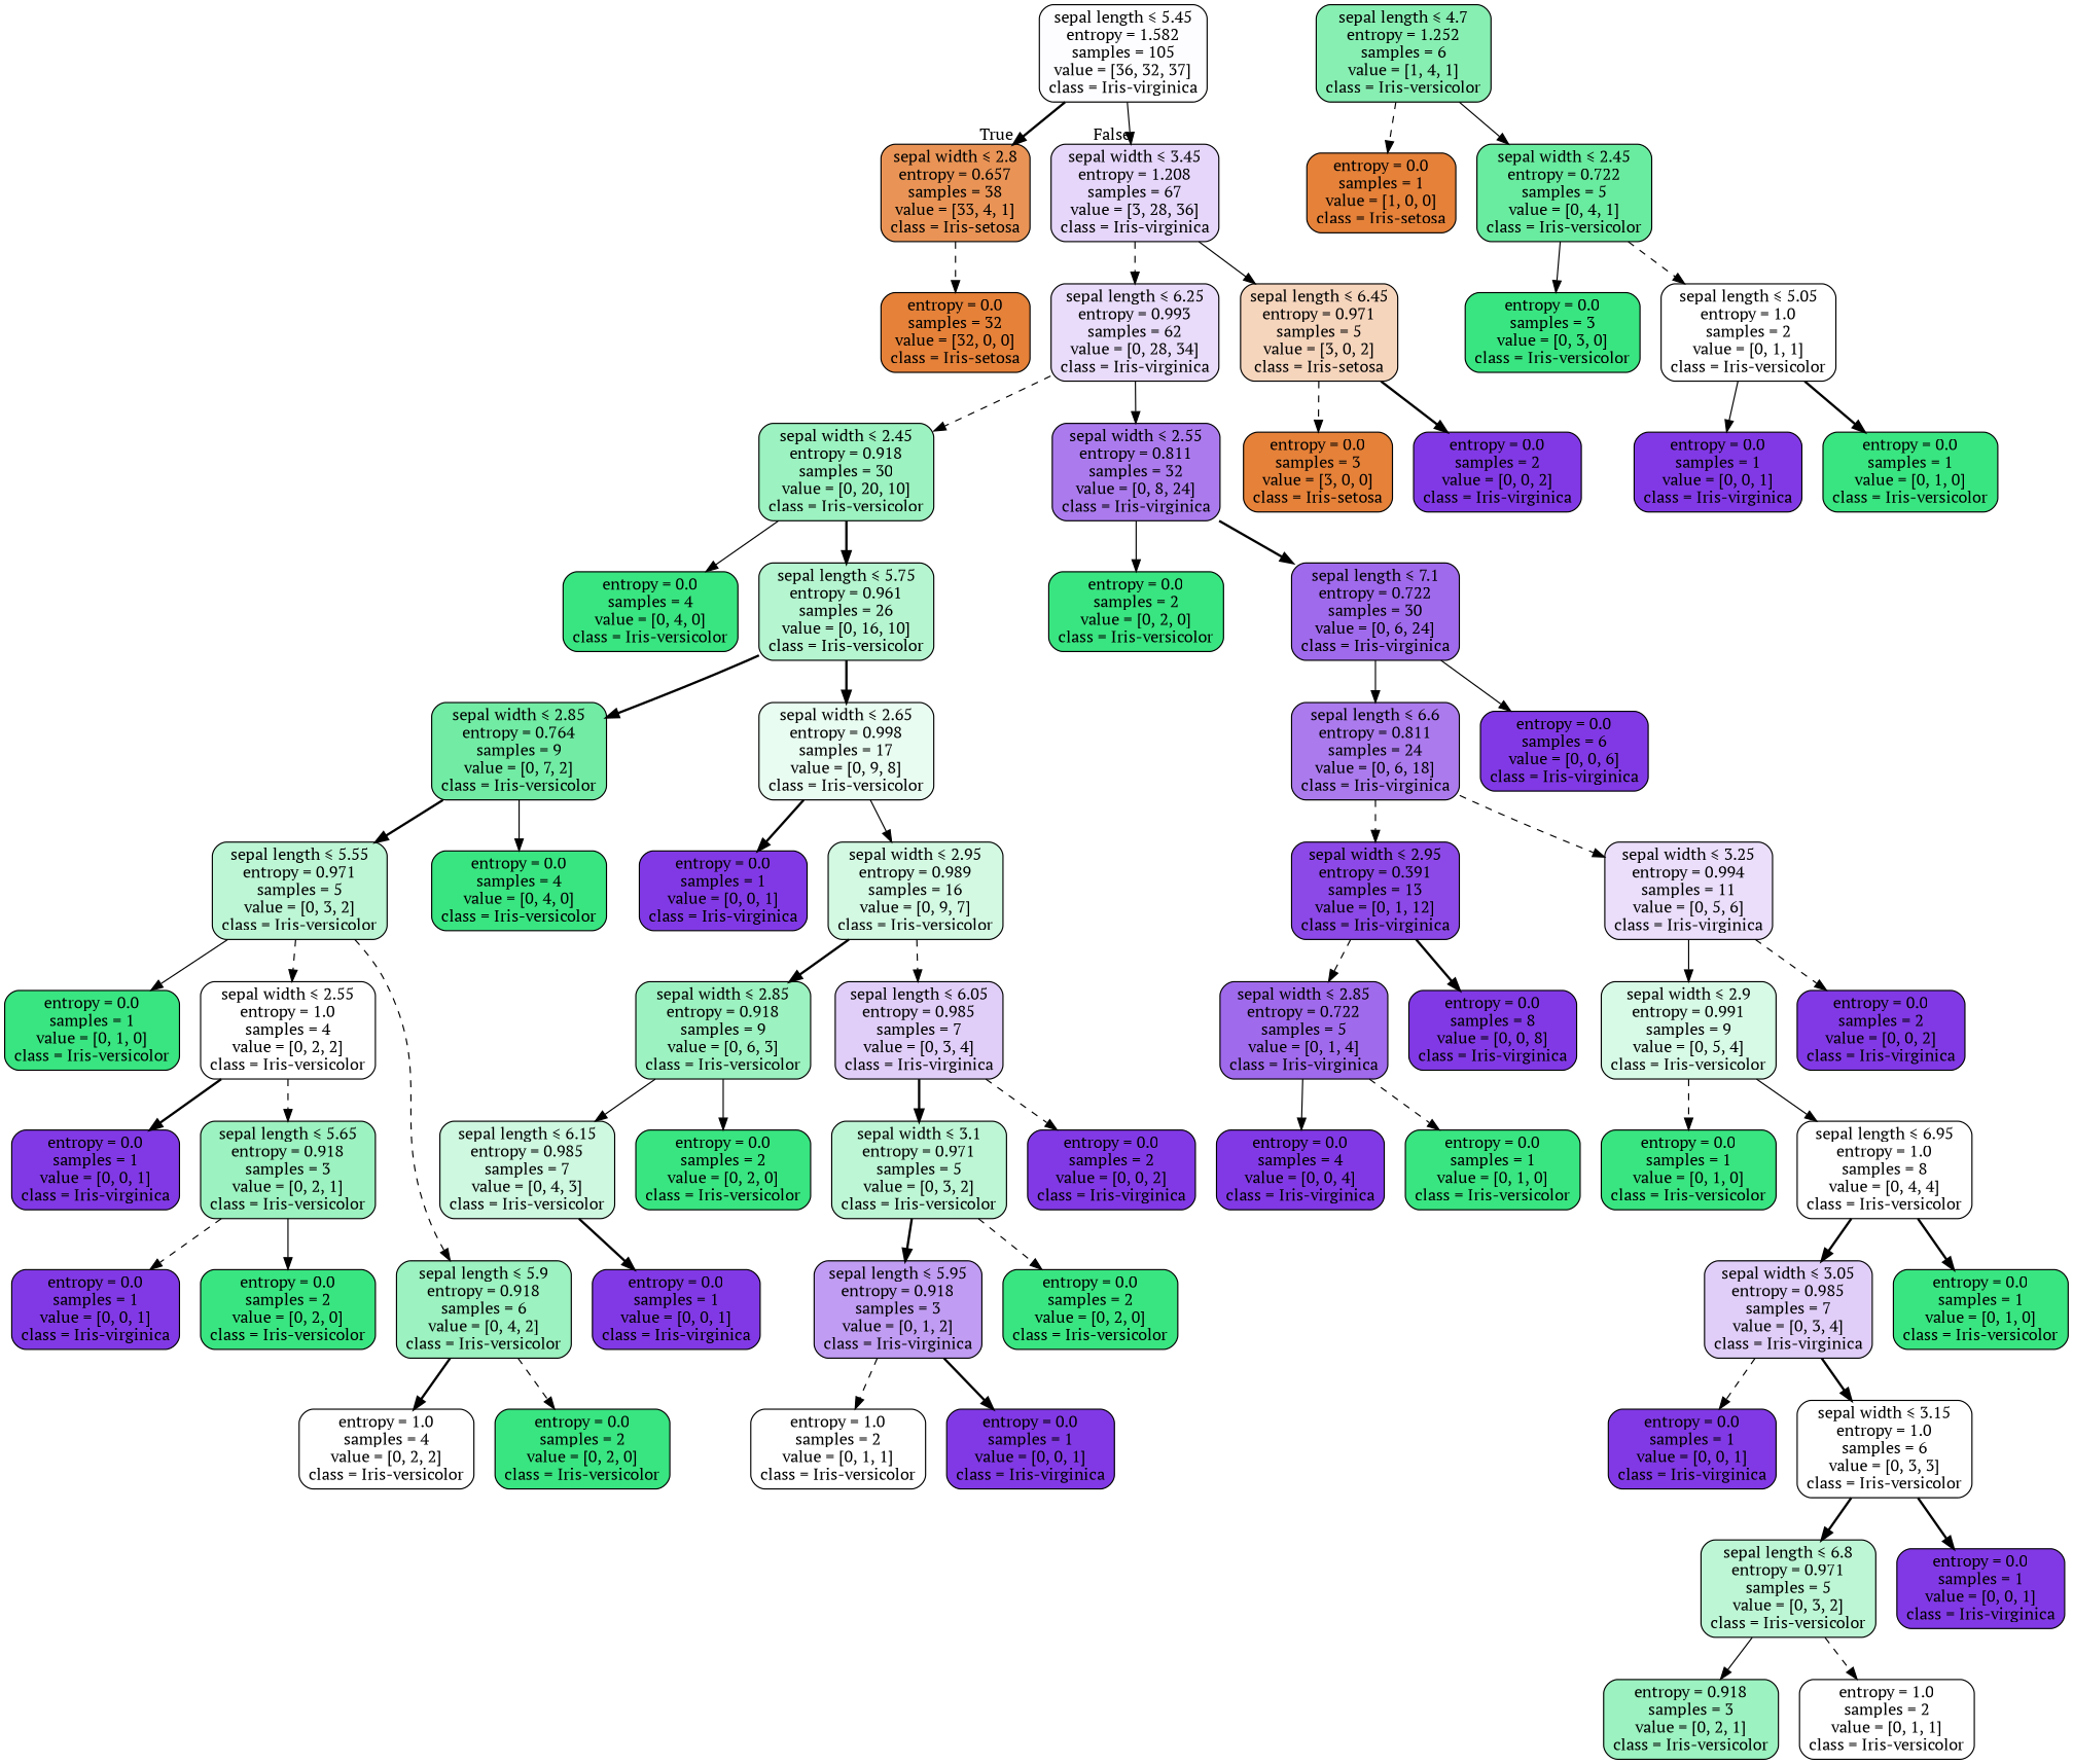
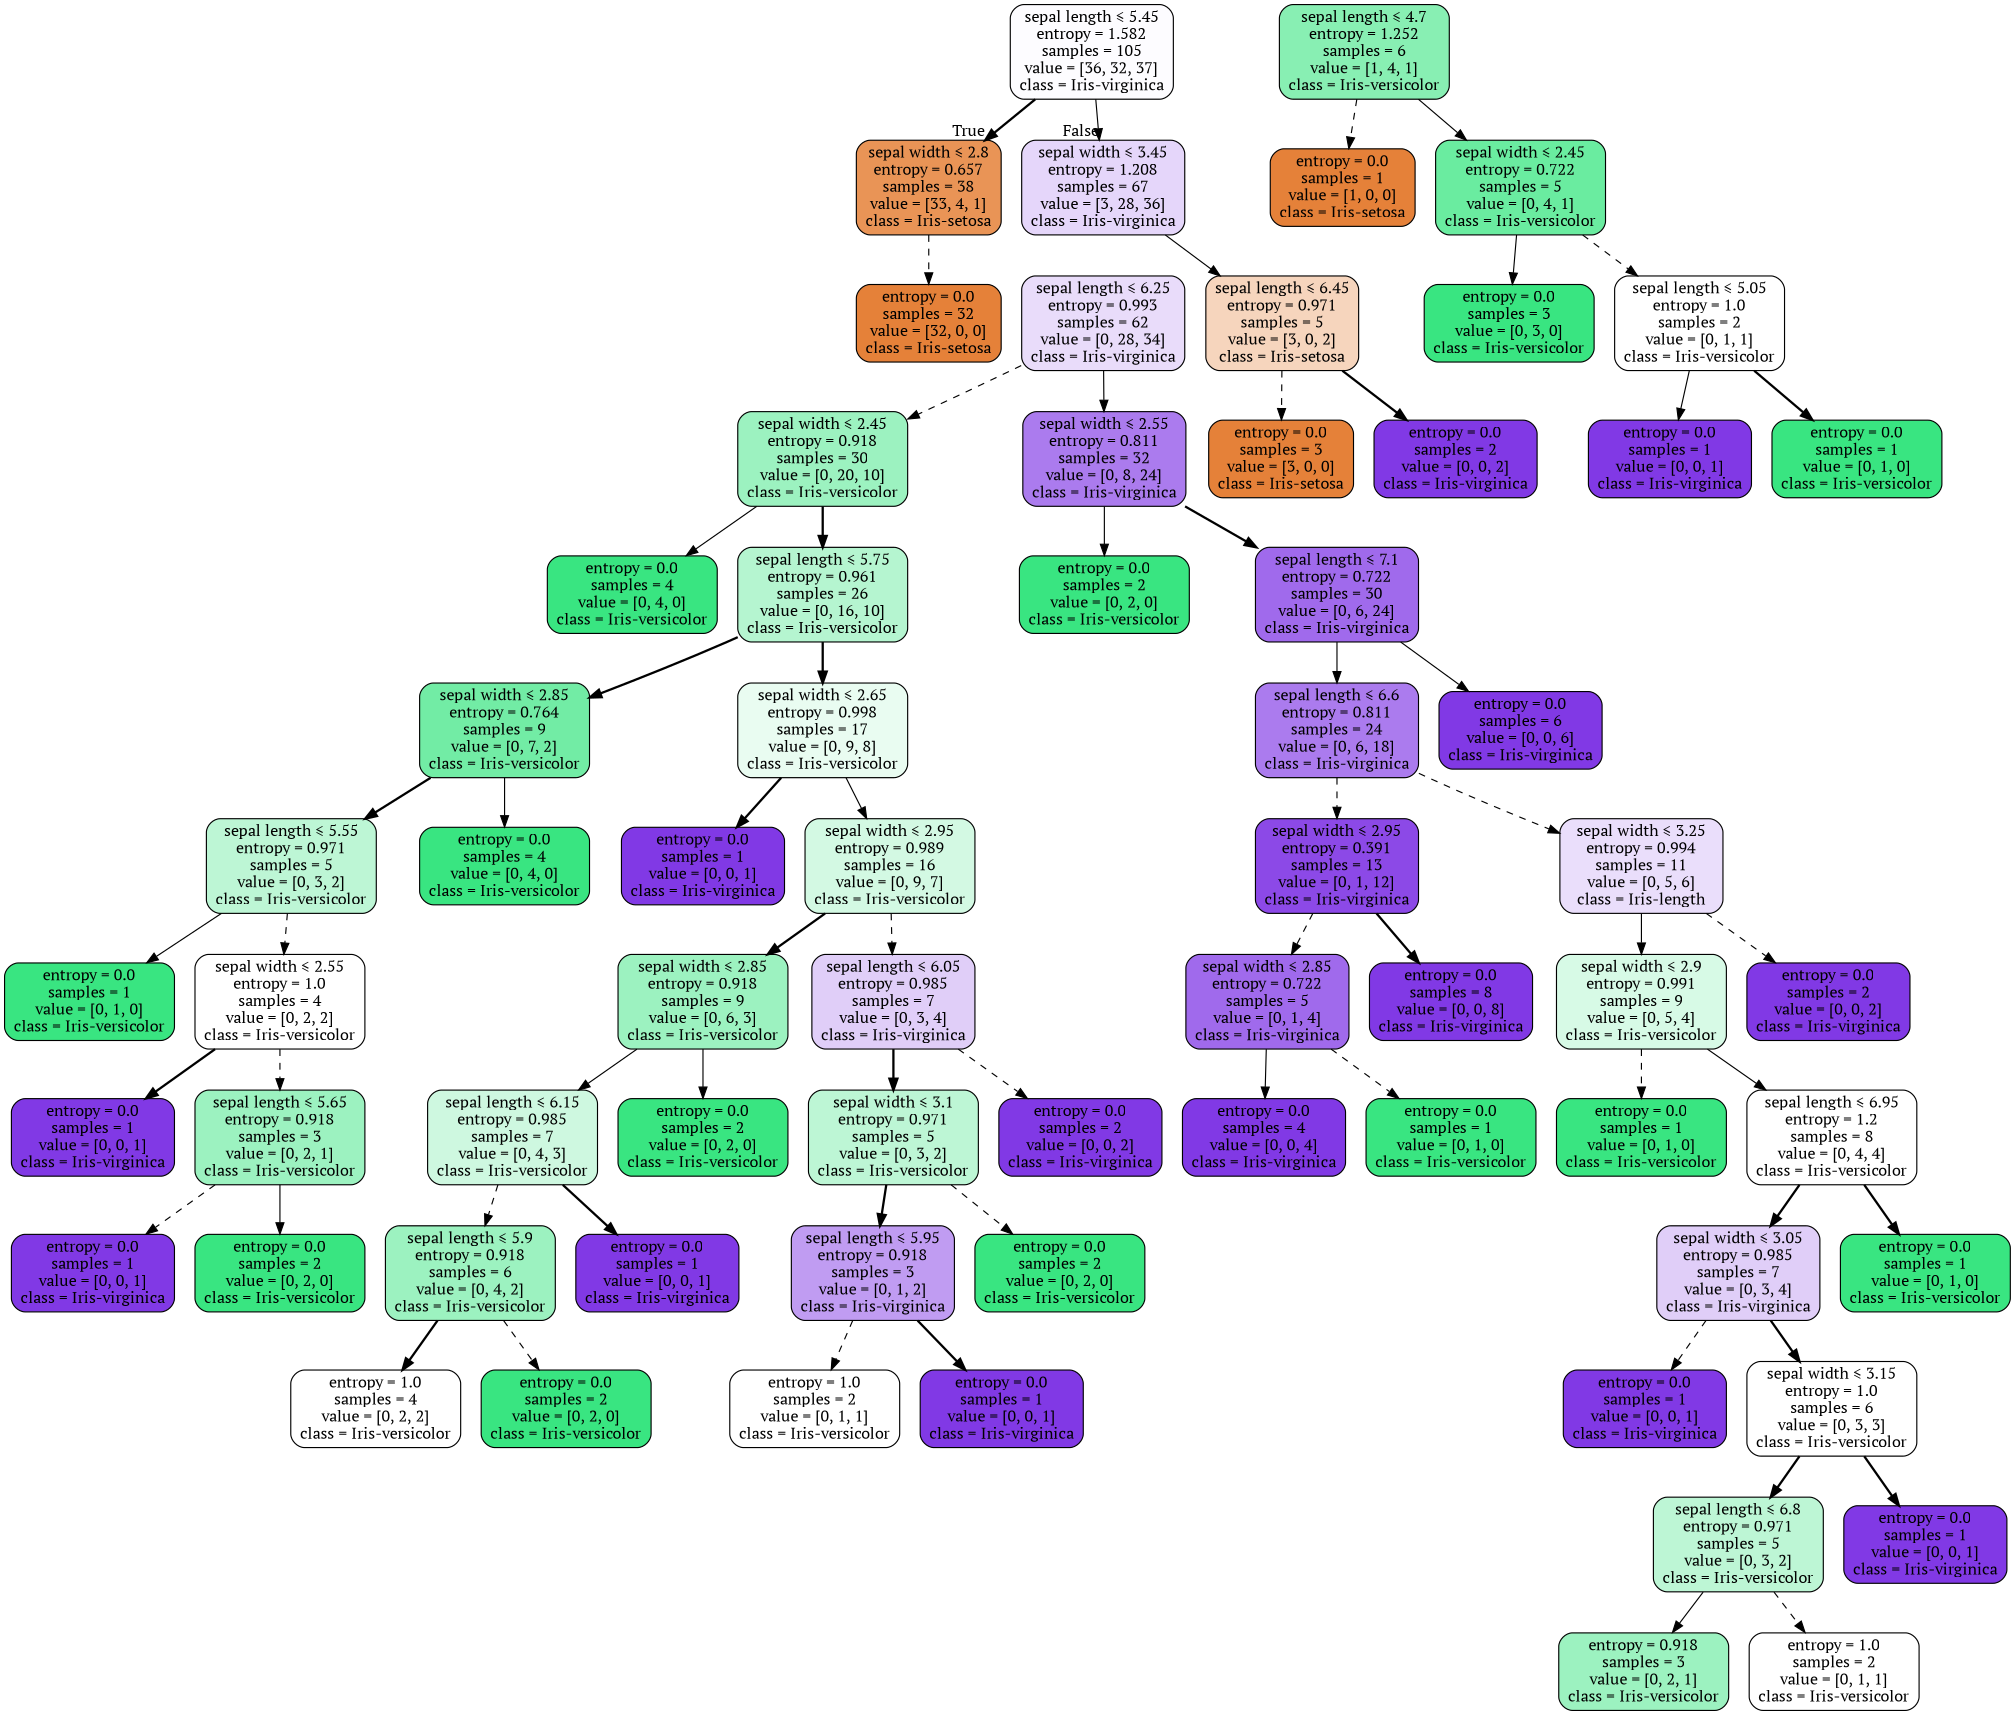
  digraph {
    fontname="PT Serif"
    node [color=black fillcolor="#8139e5" fontname="PT Serif" shape=box style="filled, rounded"]
    edge [fontname="PT Serif" style=dashed]
    n1 [fillcolor="#fdfcff" label=<sepal length &le; 5.45<br/>entropy = 1.582<br/>samples = 105<br/>value = [36, 32, 37]<br/>class = Iris-virginica>]
    n2 [fillcolor="#e99456" label=<sepal width &le; 2.8<br/>entropy = 0.657<br/>samples = 38<br/>value = [33, 4, 1]<br/>class = Iris-setosa>]
    n3 [fillcolor="#e5d6fa" label=<sepal width &le; 3.45<br/>entropy = 1.208<br/>samples = 67<br/>value = [3, 28, 36]<br/>class = Iris-virginica>]
    n4 [fillcolor="#e58139" label=<entropy = 0.0<br/>samples = 32<br/>value = [32, 0, 0]<br/>class = Iris-setosa>]
    n5 [fillcolor="#e9dcfa" label=<sepal length &le; 6.25<br/>entropy = 0.993<br/>samples = 62<br/>value = [0, 28, 34]<br/>class = Iris-virginica>]
    n6 [fillcolor="#f6d5bd" label=<sepal length &le; 6.45<br/>entropy = 0.971<br/>samples = 5<br/>value = [3, 0, 2]<br/>class = Iris-setosa>]
    n7 [fillcolor="#88efb3" label=<sepal length &le; 4.7<br/>entropy = 1.252<br/>samples = 6<br/>value = [1, 4, 1]<br/>class = Iris-versicolor>]
    n8 [fillcolor="#e58139" label=<entropy = 0.0<br/>samples = 1<br/>value = [1, 0, 0]<br/>class = Iris-setosa>]
    n9 [fillcolor="#6aeca0" label=<sepal width &le; 2.45<br/>entropy = 0.722<br/>samples = 5<br/>value = [0, 4, 1]<br/>class = Iris-versicolor>]
    n10 [fillcolor="#39e581" label=<entropy = 0.0<br/>samples = 3<br/>value = [0, 3, 0]<br/>class = Iris-versicolor>]
    n11 [fillcolor="#ffffff" label=<sepal length &le; 5.05<br/>entropy = 1.0<br/>samples = 2<br/>value = [0, 1, 1]<br/>class = Iris-versicolor>]
    n12 [label=<entropy = 0.0<br/>samples = 1<br/>value = [0, 0, 1]<br/>class = Iris-virginica>]
    n13 [fillcolor="#39e581" label=<entropy = 0.0<br/>samples = 1<br/>value = [0, 1, 0]<br/>class = Iris-versicolor>]
    n14 [fillcolor="#9cf2c0" label=<sepal width &le; 2.45<br/>entropy = 0.918<br/>samples = 30<br/>value = [0, 20, 10]<br/>class = Iris-versicolor>]
    n15 [fillcolor="#ab7bee" label=<sepal width &le; 2.55<br/>entropy = 0.811<br/>samples = 32<br/>value = [0, 8, 24]<br/>class = Iris-virginica>]
    n16 [fillcolor="#e58139" label=<entropy = 0.0<br/>samples = 3<br/>value = [3, 0, 0]<br/>class = Iris-setosa>]
    n17 [label=<entropy = 0.0<br/>samples = 2<br/>value = [0, 0, 2]<br/>class = Iris-virginica>]
    n18 [fillcolor="#39e581" label=<entropy = 0.0<br/>samples = 4<br/>value = [0, 4, 0]<br/>class = Iris-versicolor>]
    n19 [fillcolor="#b5f5d0" label=<sepal length &le; 5.75<br/>entropy = 0.961<br/>samples = 26<br/>value = [0, 16, 10]<br/>class = Iris-versicolor>]
    n20 [fillcolor="#39e581" label=<entropy = 0.0<br/>samples = 2<br/>value = [0, 2, 0]<br/>class = Iris-versicolor>]
    n21 [fillcolor="#a06aec" label=<sepal length &le; 7.1<br/>entropy = 0.722<br/>samples = 30<br/>value = [0, 6, 24]<br/>class = Iris-virginica>]
    n22 [fillcolor="#72eca5" label=<sepal width &le; 2.85<br/>entropy = 0.764<br/>samples = 9<br/>value = [0, 7, 2]<br/>class = Iris-versicolor>]
    n23 [fillcolor="#e9fcf1" label=<sepal width &le; 2.65<br/>entropy = 0.998<br/>samples = 17<br/>value = [0, 9, 8]<br/>class = Iris-versicolor>]
    n24 [fillcolor="#bdf6d5" label=<sepal length &le; 5.55<br/>entropy = 0.971<br/>samples = 5<br/>value = [0, 3, 2]<br/>class = Iris-versicolor>]
    n25 [fillcolor="#39e581" label=<entropy = 0.0<br/>samples = 4<br/>value = [0, 4, 0]<br/>class = Iris-versicolor>]
    n26 [label=<entropy = 0.0<br/>samples = 1<br/>value = [0, 0, 1]<br/>class = Iris-virginica>]
    n27 [fillcolor="#d3f9e3" label=<sepal width &le; 2.95<br/>entropy = 0.989<br/>samples = 16<br/>value = [0, 9, 7]<br/>class = Iris-versicolor>]
    n28 [fillcolor="#39e581" label=<entropy = 0.0<br/>samples = 1<br/>value = [0, 1, 0]<br/>class = Iris-versicolor>]
    n29 [fillcolor="#ffffff" label=<sepal width &le; 2.55<br/>entropy = 1.0<br/>samples = 4<br/>value = [0, 2, 2]<br/>class = Iris-versicolor>]
    n30 [label=<entropy = 0.0<br/>samples = 1<br/>value = [0, 0, 1]<br/>class = Iris-virginica>]
    n31 [fillcolor="#9cf2c0" label=<sepal length &le; 5.65<br/>entropy = 0.918<br/>samples = 3<br/>value = [0, 2, 1]<br/>class = Iris-versicolor>]
    n32 [label=<entropy = 0.0<br/>samples = 1<br/>value = [0, 0, 1]<br/>class = Iris-virginica>]
    n33 [fillcolor="#39e581" label=<entropy = 0.0<br/>samples = 2<br/>value = [0, 2, 0]<br/>class = Iris-versicolor>]
    n34 [fillcolor="#9cf2c0" label=<sepal width &le; 2.85<br/>entropy = 0.918<br/>samples = 9<br/>value = [0, 6, 3]<br/>class = Iris-versicolor>]
    n35 [fillcolor="#e0cef8" label=<sepal length &le; 6.05<br/>entropy = 0.985<br/>samples = 7<br/>value = [0, 3, 4]<br/>class = Iris-virginica>]
    n36 [fillcolor="#cef8e0" label=<sepal length &le; 6.15<br/>entropy = 0.985<br/>samples = 7<br/>value = [0, 4, 3]<br/>class = Iris-versicolor>]
    n37 [fillcolor="#39e581" label=<entropy = 0.0<br/>samples = 2<br/>value = [0, 2, 0]<br/>class = Iris-versicolor>]
    n38 [fillcolor="#bdf6d5" label=<sepal width &le; 3.1<br/>entropy = 0.971<br/>samples = 5<br/>value = [0, 3, 2]<br/>class = Iris-versicolor>]
    n39 [label=<entropy = 0.0<br/>samples = 2<br/>value = [0, 0, 2]<br/>class = Iris-virginica>]
    n40 [fillcolor="#9cf2c0" label=<sepal length &le; 5.9<br/>entropy = 0.918<br/>samples = 6<br/>value = [0, 4, 2]<br/>class = Iris-versicolor>]
    n41 [label=<entropy = 0.0<br/>samples = 1<br/>value = [0, 0, 1]<br/>class = Iris-virginica>]
    n42 [fillcolor="#ffffff" label=<entropy = 1.0<br/>samples = 4<br/>value = [0, 2, 2]<br/>class = Iris-versicolor>]
    n43 [fillcolor="#39e581" label=<entropy = 0.0<br/>samples = 2<br/>value = [0, 2, 0]<br/>class = Iris-versicolor>]
    n44 [fillcolor="#c09cf2" label=<sepal length &le; 5.95<br/>entropy = 0.918<br/>samples = 3<br/>value = [0, 1, 2]<br/>class = Iris-virginica>]
    n45 [fillcolor="#39e581" label=<entropy = 0.0<br/>samples = 2<br/>value = [0, 2, 0]<br/>class = Iris-versicolor>]
    n46 [fillcolor="#ffffff" label=<entropy = 1.0<br/>samples = 2<br/>value = [0, 1, 1]<br/>class = Iris-versicolor>]
    n47 [label=<entropy = 0.0<br/>samples = 1<br/>value = [0, 0, 1]<br/>class = Iris-virginica>]
    n48 [fillcolor="#ab7bee" label=<sepal length &le; 6.6<br/>entropy = 0.811<br/>samples = 24<br/>value = [0, 6, 18]<br/>class = Iris-virginica>]
    n49 [label=<entropy = 0.0<br/>samples = 6<br/>value = [0, 0, 6]<br/>class = Iris-virginica>]
    n50 [fillcolor="#8c49e7" label=<sepal width &le; 2.95<br/>entropy = 0.391<br/>samples = 13<br/>value = [0, 1, 12]<br/>class = Iris-virginica>]
-   n51 [fillcolor="#eadefb" label=<sepal width &le; 3.25<br/>entropy = 0.994<br/>samples = 11<br/>value = [0, 5, 6]<br/>class = Iris-virginica>]
+   n51 [fillcolor="#eadefb" label=<sepal width &le; 3.25<br/>entropy = 0.994<br/>samples = 11<br/>value = [0, 5, 6]<br/>class = Iris-length>]
    n52 [fillcolor="#a06aec" label=<sepal width &le; 2.85<br/>entropy = 0.722<br/>samples = 5<br/>value = [0, 1, 4]<br/>class = Iris-virginica>]
    n53 [label=<entropy = 0.0<br/>samples = 8<br/>value = [0, 0, 8]<br/>class = Iris-virginica>]
    n54 [fillcolor="#d7fae6" label=<sepal width &le; 2.9<br/>entropy = 0.991<br/>samples = 9<br/>value = [0, 5, 4]<br/>class = Iris-versicolor>]
    n55 [label=<entropy = 0.0<br/>samples = 2<br/>value = [0, 0, 2]<br/>class = Iris-virginica>]
    n56 [label=<entropy = 0.0<br/>samples = 4<br/>value = [0, 0, 4]<br/>class = Iris-virginica>]
    n57 [fillcolor="#39e581" label=<entropy = 0.0<br/>samples = 1<br/>value = [0, 1, 0]<br/>class = Iris-versicolor>]
    n58 [fillcolor="#39e581" label=<entropy = 0.0<br/>samples = 1<br/>value = [0, 1, 0]<br/>class = Iris-versicolor>]
-   n59 [fillcolor="#ffffff" label=<sepal length &le; 6.95<br/>entropy = 1.0<br/>samples = 8<br/>value = [0, 4, 4]<br/>class = Iris-versicolor>]
+   n59 [fillcolor="#ffffff" label=<sepal length &le; 6.95<br/>entropy = 1.2<br/>samples = 8<br/>value = [0, 4, 4]<br/>class = Iris-versicolor>]
    n60 [fillcolor="#e0cef8" label=<sepal width &le; 3.05<br/>entropy = 0.985<br/>samples = 7<br/>value = [0, 3, 4]<br/>class = Iris-virginica>]
    n61 [fillcolor="#39e581" label=<entropy = 0.0<br/>samples = 1<br/>value = [0, 1, 0]<br/>class = Iris-versicolor>]
    n62 [label=<entropy = 0.0<br/>samples = 1<br/>value = [0, 0, 1]<br/>class = Iris-virginica>]
    n63 [fillcolor="#ffffff" label=<sepal width &le; 3.15<br/>entropy = 1.0<br/>samples = 6<br/>value = [0, 3, 3]<br/>class = Iris-versicolor>]
    n64 [fillcolor="#bdf6d5" label=<sepal length &le; 6.8<br/>entropy = 0.971<br/>samples = 5<br/>value = [0, 3, 2]<br/>class = Iris-versicolor>]
    n65 [label=<entropy = 0.0<br/>samples = 1<br/>value = [0, 0, 1]<br/>class = Iris-virginica>]
    n66 [fillcolor="#9cf2c0" label=<entropy = 0.918<br/>samples = 3<br/>value = [0, 2, 1]<br/>class = Iris-versicolor>]
    n67 [fillcolor="#ffffff" label=<entropy = 1.0<br/>samples = 2<br/>value = [0, 1, 1]<br/>class = Iris-versicolor>]
    n1 -> n2 [headlabel=True labelangle=45 labeldistance=2.5 style=bold]
    n1 -> n3 [headlabel=False labelangle=-45 labeldistance=2.5 style=solid]
    n2 -> n4
-   n3 -> n5
    n3 -> n6 [style=solid]
    n5 -> n14
    n5 -> n15 [style=solid]
    n6 -> n16
    n6 -> n17 [style=bold]
    n7 -> n8
    n7 -> n9 [style=solid]
    n9 -> n10 [style=solid]
    n9 -> n11
    n11 -> n12 [style=solid]
    n11 -> n13 [style=bold]
    n14 -> n18 [style=solid]
    n14 -> n19 [style=bold]
    n15 -> n20 [style=solid]
    n15 -> n21 [style=bold]
    n19 -> n22 [style=bold]
    n19 -> n23 [style=bold]
    n21 -> n48 [style=solid]
    n21 -> n49 [style=solid]
    n22 -> n24 [style=bold]
    n22 -> n25 [style=solid]
    n23 -> n26 [style=bold]
    n23 -> n27 [style=solid]
    n24 -> n28 [style=solid]
    n24 -> n29
    n27 -> n34 [style=bold]
    n27 -> n35
    n29 -> n30 [style=bold]
    n29 -> n31
    n31 -> n32
    n31 -> n33 [style=solid]
    n34 -> n36 [style=solid]
    n34 -> n37 [style=solid]
    n35 -> n38 [style=bold]
    n35 -> n39
-   n24 -> n40
+   n36 -> n40
    n36 -> n41 [style=bold]
    n38 -> n44 [style=bold]
    n38 -> n45
    n40 -> n42 [style=bold]
    n40 -> n43
    n44 -> n46
    n44 -> n47 [style=bold]
    n48 -> n50
    n48 -> n51
    n50 -> n52
    n50 -> n53 [style=bold]
    n51 -> n54 [style=solid]
    n51 -> n55
    n52 -> n56 [style=solid]
    n52 -> n57
    n54 -> n58
    n54 -> n59 [style=solid]
    n59 -> n60 [style=bold]
    n59 -> n61 [style=bold]
    n60 -> n62
    n60 -> n63 [style=bold]
    n63 -> n64 [style=bold]
    n63 -> n65 [style=bold]
    n64 -> n66 [style=solid]
    n64 -> n67
  }
